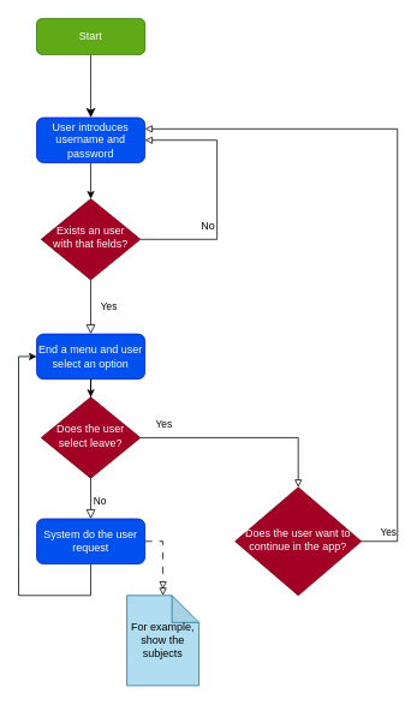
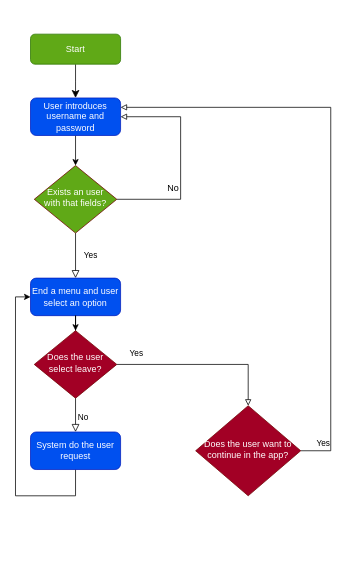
  <mxCell id="0" />
  <mxCell id="1" parent="0" />
  <mxCell id="2" value="" style="rounded=0;html=1;jettySize=auto;orthogonalLoop=1;fontSize=11;endArrow=classic;endFill=1;endSize=8;strokeWidth=1;shadow=0;labelBackgroundColor=none;edgeStyle=orthogonalEdgeStyle;" parent="1" source="3" edge="1"><mxGeometry relative="1" as="geometry"><mxPoint x="100" y="130" as="targetPoint" /></mxGeometry></mxCell>
- <mxCell id="3" value="Start" style="rounded=1;whiteSpace=wrap;html=1;fontSize=12;glass=0;strokeWidth=1;shadow=0;fillColor=#60a917;fontColor=#ffffff;strokeColor=#2D7600;" parent="1" vertex="1"><mxGeometry x="40" y="20" width="120" height="40" as="geometry" /></mxCell>
+ <mxCell id="3" value="Start" style="rounded=1;whiteSpace=wrap;html=1;fontSize=12;glass=0;strokeWidth=1;shadow=0;fillColor=#60a917;fontColor=#ffffff;strokeColor=#2D7600;" parent="1" vertex="1"><mxGeometry x="40" y="45" width="120" height="40" as="geometry" /></mxCell>
  <mxCell id="4" value="Yes" style="rounded=0;html=1;jettySize=auto;orthogonalLoop=1;fontSize=11;endArrow=block;endFill=0;endSize=8;strokeWidth=1;shadow=0;labelBackgroundColor=none;edgeStyle=orthogonalEdgeStyle;" parent="1" source="6" target="12" edge="1"><mxGeometry y="20" relative="1" as="geometry"><mxPoint as="offset" /><mxPoint x="100" y="370" as="targetPoint" /></mxGeometry></mxCell>
  <mxCell id="5" style="edgeStyle=orthogonalEdgeStyle;rounded=0;orthogonalLoop=1;jettySize=auto;html=1;exitX=1;exitY=0.5;exitDx=0;exitDy=0;entryX=1;entryY=0.5;entryDx=0;entryDy=0;endArrow=block;endFill=0;" edge="1" parent="1" source="6" target="10"><mxGeometry relative="1" as="geometry"><Array as="points"><mxPoint x="240" y="265" /><mxPoint x="240" y="155" /></Array></mxGeometry></mxCell>
- <mxCell id="6" value="Exists an user with that fields?" style="rhombus;whiteSpace=wrap;html=1;shadow=0;fontFamily=Helvetica;fontSize=12;align=center;strokeWidth=1;spacing=6;spacingTop=-4;fillColor=#a20025;fontColor=#ffffff;strokeColor=#6F0000;" parent="1" vertex="1"><mxGeometry x="45" y="220" width="110" height="90" as="geometry" /></mxCell>
+ <mxCell id="6" value="Exists an user with that fields?" style="rhombus;whiteSpace=wrap;html=1;shadow=0;fontFamily=Helvetica;fontSize=12;align=center;strokeWidth=1;spacing=6;spacingTop=-4;fillColor=#60a917;fontColor=#ffffff;strokeColor=#6F0000;" parent="1" vertex="1"><mxGeometry x="45" y="220" width="110" height="90" as="geometry" /></mxCell>
  <mxCell id="7" value="Yes" style="edgeStyle=orthogonalEdgeStyle;rounded=0;html=1;jettySize=auto;orthogonalLoop=1;fontSize=11;endArrow=block;endFill=0;endSize=6;strokeWidth=1;shadow=0;labelBackgroundColor=none;entryX=1;entryY=0.25;entryDx=0;entryDy=0;exitX=1;exitY=0.5;exitDx=0;exitDy=0;" parent="1" source="8" target="10" edge="1"><mxGeometry x="-0.922" y="10" relative="1" as="geometry"><mxPoint as="offset" /><mxPoint x="420" y="580" as="targetPoint" /><Array as="points"><mxPoint x="440" y="600" /><mxPoint x="440" y="143" /></Array></mxGeometry></mxCell>
  <mxCell id="8" value="Does the user want to continue in the app?" style="rhombus;whiteSpace=wrap;html=1;shadow=0;fontFamily=Helvetica;fontSize=12;align=center;strokeWidth=1;spacing=6;spacingTop=-4;fillColor=#a20025;fontColor=#ffffff;strokeColor=#6F0000;" parent="1" vertex="1"><mxGeometry x="260" y="540" width="140" height="120" as="geometry" /></mxCell>
  <mxCell id="9" style="edgeStyle=orthogonalEdgeStyle;rounded=0;orthogonalLoop=1;jettySize=auto;html=1;entryX=0.5;entryY=0;entryDx=0;entryDy=0;endArrow=classic;endFill=1;" edge="1" parent="1" source="10" target="6"><mxGeometry relative="1" as="geometry" /></mxCell>
  <mxCell id="10" value="User introduces&lt;br&gt;username and password" style="rounded=1;whiteSpace=wrap;html=1;fontSize=12;glass=0;strokeWidth=1;shadow=0;fillColor=#0050ef;fontColor=#ffffff;strokeColor=#001DBC;" vertex="1" parent="1"><mxGeometry x="40" y="130" width="120" height="50" as="geometry" /></mxCell>
  <mxCell id="11" value="No" style="text;html=1;align=center;verticalAlign=middle;resizable=0;points=[];autosize=1;strokeColor=none;fillColor=none;" vertex="1" parent="1"><mxGeometry x="210" y="235" width="40" height="30" as="geometry" /></mxCell>
  <mxCell id="12" value="End a menu and user select an option" style="rounded=1;whiteSpace=wrap;html=1;fontSize=12;glass=0;strokeWidth=1;shadow=0;fillColor=#0050ef;fontColor=#ffffff;strokeColor=#001DBC;" vertex="1" parent="1"><mxGeometry x="40" y="370" width="120" height="50" as="geometry" /></mxCell>
  <mxCell id="13" style="edgeStyle=orthogonalEdgeStyle;rounded=0;orthogonalLoop=1;jettySize=auto;html=1;entryX=0;entryY=0.5;entryDx=0;entryDy=0;endArrow=classic;endFill=1;" edge="1" parent="1" source="15" target="12"><mxGeometry relative="1" as="geometry"><Array as="points"><mxPoint x="100" y="660" /><mxPoint x="20" y="660" /><mxPoint x="20" y="395" /></Array></mxGeometry></mxCell>
- <mxCell id="14" style="edgeStyle=orthogonalEdgeStyle;rounded=0;orthogonalLoop=1;jettySize=auto;html=1;entryX=0.5;entryY=0;entryDx=0;entryDy=0;entryPerimeter=0;exitX=1;exitY=0.5;exitDx=0;exitDy=0;dashed=1;dashPattern=8 8;endArrow=doubleBlock;endFill=0;" edge="1" parent="1" source="15" target="16"><mxGeometry relative="1" as="geometry" /></mxCell>
  <mxCell id="15" value="System do the user request" style="rounded=1;whiteSpace=wrap;html=1;fontSize=12;glass=0;strokeWidth=1;shadow=0;fillColor=#0050ef;fontColor=#ffffff;strokeColor=#001DBC;" vertex="1" parent="1"><mxGeometry x="40" y="575" width="120" height="50" as="geometry" /></mxCell>
- <mxCell id="16" value="For example, show the subjects" style="shape=note;whiteSpace=wrap;html=1;backgroundOutline=1;darkOpacity=0.05;fillColor=#b1ddf0;strokeColor=#10739e;" vertex="1" parent="1"><mxGeometry x="140" y="660" width="80" height="100" as="geometry" /></mxCell>
  <mxCell id="17" value="" style="edgeStyle=orthogonalEdgeStyle;rounded=0;orthogonalLoop=1;jettySize=auto;html=1;entryX=0.5;entryY=0;entryDx=0;entryDy=0;endArrow=classic;endFill=1;" edge="1" parent="1" source="12" target="19"><mxGeometry relative="1" as="geometry"><mxPoint x="100" y="420" as="sourcePoint" /><mxPoint x="100" y="575" as="targetPoint" /></mxGeometry></mxCell>
  <mxCell id="18" value="Yes" style="edgeStyle=orthogonalEdgeStyle;rounded=0;orthogonalLoop=1;jettySize=auto;html=1;entryX=0.5;entryY=0;entryDx=0;entryDy=0;endArrow=block;endFill=0;" edge="1" parent="1" source="19" target="8"><mxGeometry x="-0.773" y="15" relative="1" as="geometry"><mxPoint as="offset" /></mxGeometry></mxCell>
  <mxCell id="19" value="Does the user select leave?" style="rhombus;whiteSpace=wrap;html=1;shadow=0;fontFamily=Helvetica;fontSize=12;align=center;strokeWidth=1;spacing=6;spacingTop=-4;fillColor=#a20025;fontColor=#ffffff;strokeColor=#6F0000;" vertex="1" parent="1"><mxGeometry x="45" y="440" width="110" height="90" as="geometry" /></mxCell>
  <mxCell id="20" value="No" style="rounded=0;html=1;jettySize=auto;orthogonalLoop=1;fontSize=11;endArrow=block;endFill=0;endSize=8;strokeWidth=1;shadow=0;labelBackgroundColor=none;edgeStyle=orthogonalEdgeStyle;exitX=0.5;exitY=1;exitDx=0;exitDy=0;entryX=0.5;entryY=0;entryDx=0;entryDy=0;" edge="1" parent="1" source="19" target="15"><mxGeometry x="0.143" y="10" relative="1" as="geometry"><mxPoint as="offset" /><mxPoint x="99.5" y="540" as="sourcePoint" /><mxPoint x="100" y="560" as="targetPoint" /></mxGeometry></mxCell>
